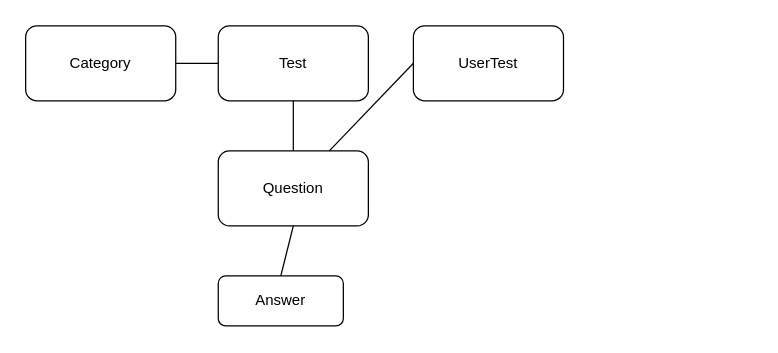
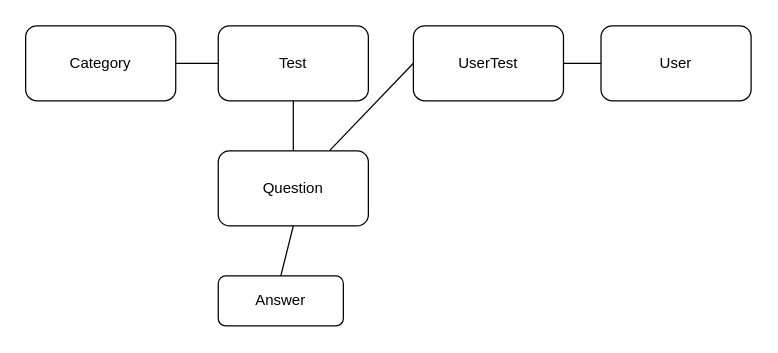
  <mxCell id="0" />
  <mxCell id="1" parent="0" />
  <mxCell id="2" value="Test" style="rounded=1;whiteSpace=wrap;html=1;" parent="1" vertex="1"><mxGeometry x="174" y="20" width="120" height="60" as="geometry" /></mxCell>
  <mxCell id="3" value="UserTest" style="rounded=1;whiteSpace=wrap;html=1;" parent="1" vertex="1"><mxGeometry x="330" y="20" width="120" height="60" as="geometry" /></mxCell>
+ <mxCell id="4" value="User" style="rounded=1;whiteSpace=wrap;html=1;" parent="1" vertex="1"><mxGeometry x="480" y="20" width="120" height="60" as="geometry" /></mxCell>
  <mxCell id="5" value="Category" style="rounded=1;whiteSpace=wrap;html=1;" parent="1" vertex="1"><mxGeometry x="20" y="20" width="120" height="60" as="geometry" /></mxCell>
  <mxCell id="6" value="Question" style="rounded=1;whiteSpace=wrap;html=1;" parent="1" vertex="1"><mxGeometry x="174" y="120" width="120" height="60" as="geometry" /></mxCell>
  <mxCell id="7" value="Answer" style="rounded=1;whiteSpace=wrap;html=1;" parent="1" vertex="1"><mxGeometry x="174" y="220" width="100" height="40" as="geometry" /></mxCell>
  <mxCell id="8" value="" style="endArrow=none;html=1;entryX=0.5;entryY=1;entryDx=0;entryDy=0;exitX=0.5;exitY=0;exitDx=0;exitDy=0;" parent="1" source="7" target="6" edge="1"><mxGeometry width="50" height="50" relative="1" as="geometry"><mxPoint x="220" y="230" as="sourcePoint" /><mxPoint x="270" y="180" as="targetPoint" /></mxGeometry></mxCell>
  <mxCell id="9" value="" style="endArrow=none;html=1;entryX=0.5;entryY=1;entryDx=0;entryDy=0;exitX=0.5;exitY=0;exitDx=0;exitDy=0;" parent="1" source="6" target="2" edge="1"><mxGeometry width="50" height="50" relative="1" as="geometry"><mxPoint x="190" y="130" as="sourcePoint" /><mxPoint x="240" y="80" as="targetPoint" /></mxGeometry></mxCell>
+ <mxCell id="10" value="" style="endArrow=none;html=1;entryX=0;entryY=0.5;entryDx=0;entryDy=0;exitX=1;exitY=0.5;exitDx=0;exitDy=0;" parent="1" source="3" target="4" edge="1"><mxGeometry width="50" height="50" relative="1" as="geometry"><mxPoint x="420" y="100" as="sourcePoint" /><mxPoint x="470" y="50" as="targetPoint" /></mxGeometry></mxCell>
  <mxCell id="11" value="" style="endArrow=none;html=1;exitX=0;exitY=0.5;exitDx=0;exitDy=0;" parent="1" source="3" target="6" edge="1"><mxGeometry width="50" height="50" relative="1" as="geometry"><mxPoint x="320" y="120" as="sourcePoint" /><mxPoint x="370" y="70" as="targetPoint" /></mxGeometry></mxCell>
  <mxCell id="12" value="" style="endArrow=none;html=1;entryX=0;entryY=0.5;entryDx=0;entryDy=0;exitX=1;exitY=0.5;exitDx=0;exitDy=0;" parent="1" source="5" target="2" edge="1"><mxGeometry width="50" height="50" relative="1" as="geometry"><mxPoint x="190" y="90" as="sourcePoint" /><mxPoint x="240" y="40" as="targetPoint" /></mxGeometry></mxCell>
